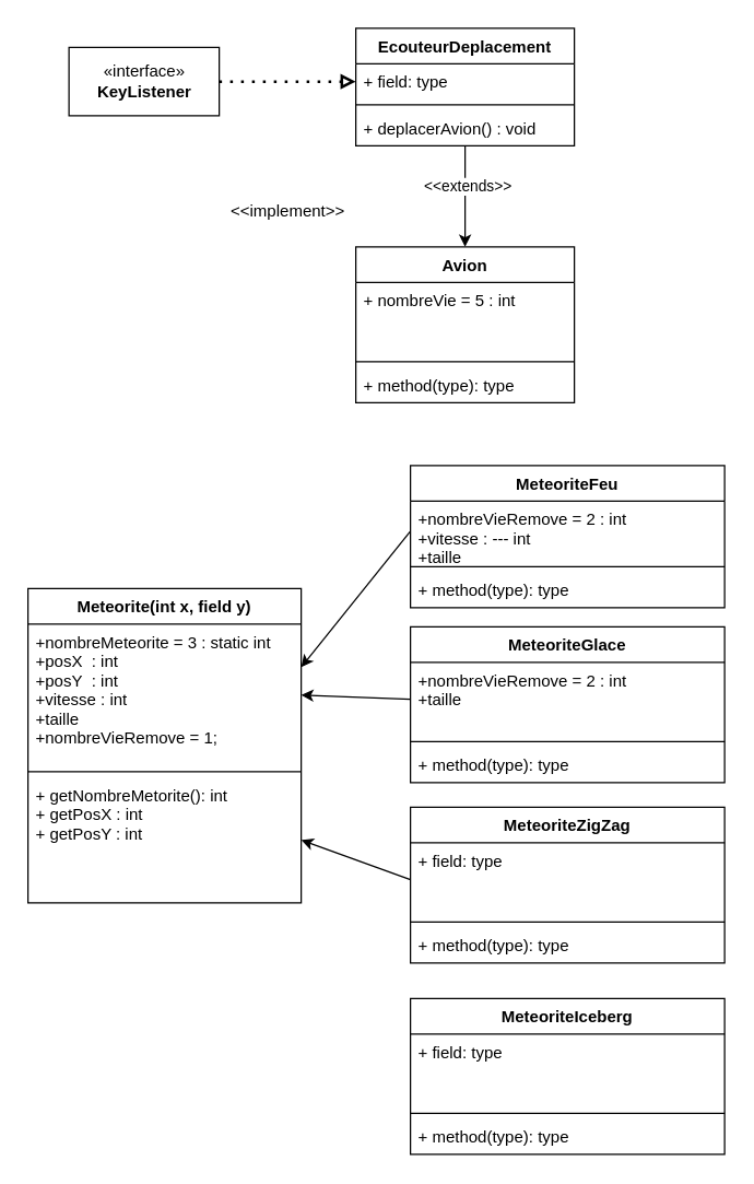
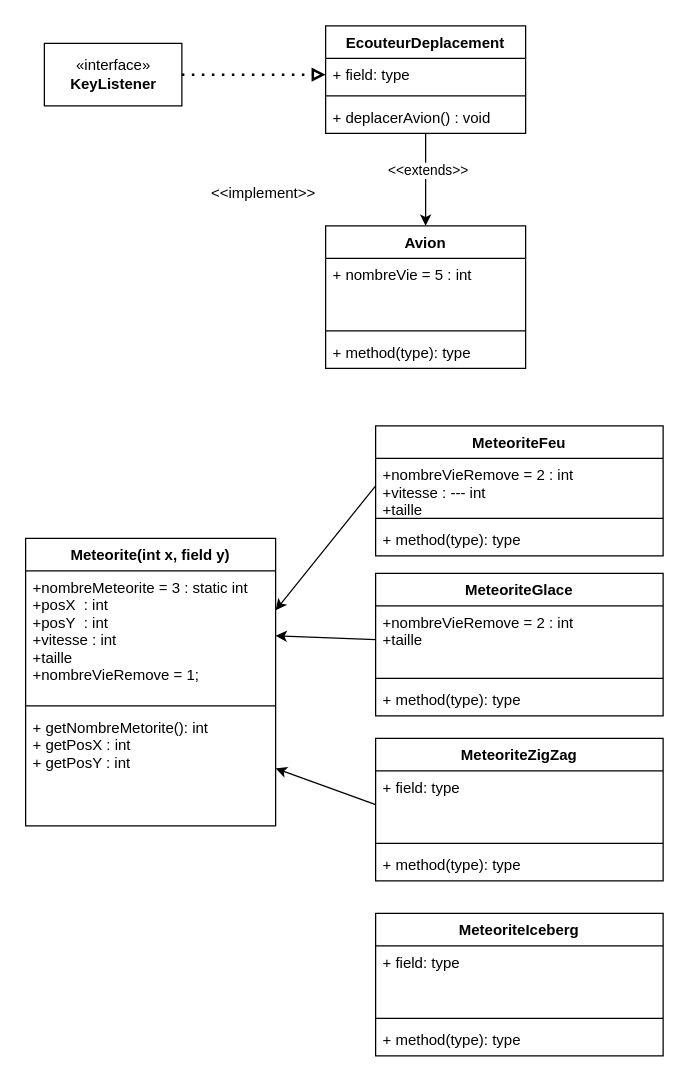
  <mxCell id="0" />
  <mxCell id="1" parent="0" />
  <mxCell id="2" value="Meteorite(int x, field y)" style="swimlane;fontStyle=1;align=center;verticalAlign=top;childLayout=stackLayout;horizontal=1;startSize=26;horizontalStack=0;resizeParent=1;resizeParentMax=0;resizeLast=0;collapsible=1;marginBottom=0;" parent="1" vertex="1"><mxGeometry y="430" width="200" height="230" as="geometry" x="20" /></mxCell>
  <mxCell id="3" value="+nombreMeteorite = 3 : static int&#10;+posX  : int&#10;+posY  : int&#10;+vitesse : int&#10;+taille&#10;+nombreVieRemove = 1;" style="text;strokeColor=none;fillColor=none;align=left;verticalAlign=top;spacingLeft=4;spacingRight=4;overflow=hidden;rotatable=0;points=[[0,0.5],[1,0.5]];portConstraint=eastwest;" parent="2" vertex="1"><mxGeometry y="26" width="200" height="104" as="geometry" /></mxCell>
  <mxCell id="4" value="" style="line;strokeWidth=1;fillColor=none;align=left;verticalAlign=middle;spacingTop=-1;spacingLeft=3;spacingRight=3;rotatable=0;labelPosition=right;points=[];portConstraint=eastwest;" parent="2" vertex="1"><mxGeometry y="130" width="200" height="8" as="geometry" /></mxCell>
  <mxCell id="5" value="+ getNombreMetorite(): int&#10;+ getPosX : int&#10;+ getPosY : int" style="text;strokeColor=none;fillColor=none;align=left;verticalAlign=top;spacingLeft=4;spacingRight=4;overflow=hidden;rotatable=0;points=[[0,0.5],[1,0.5]];portConstraint=eastwest;" parent="2" vertex="1"><mxGeometry y="138" width="200" height="92" as="geometry" /></mxCell>
  <mxCell id="6" value="Avion" style="swimlane;fontStyle=1;align=center;verticalAlign=top;childLayout=stackLayout;horizontal=1;startSize=26;horizontalStack=0;resizeParent=1;resizeParentMax=0;resizeLast=0;collapsible=1;marginBottom=0;" parent="1" vertex="1"><mxGeometry x="260" y="180" width="160" height="114" as="geometry" /></mxCell>
  <mxCell id="7" value="+ nombreVie = 5 : int" style="text;strokeColor=none;fillColor=none;align=left;verticalAlign=top;spacingLeft=4;spacingRight=4;overflow=hidden;rotatable=0;points=[[0,0.5],[1,0.5]];portConstraint=eastwest;" parent="6" vertex="1"><mxGeometry y="26" width="160" height="54" as="geometry" /></mxCell>
  <mxCell id="8" value="" style="line;strokeWidth=1;fillColor=none;align=left;verticalAlign=middle;spacingTop=-1;spacingLeft=3;spacingRight=3;rotatable=0;labelPosition=right;points=[];portConstraint=eastwest;" parent="6" vertex="1"><mxGeometry y="80" width="160" height="8" as="geometry" /></mxCell>
  <mxCell id="9" value="+ method(type): type" style="text;strokeColor=none;fillColor=none;align=left;verticalAlign=top;spacingLeft=4;spacingRight=4;overflow=hidden;rotatable=0;points=[[0,0.5],[1,0.5]];portConstraint=eastwest;" parent="6" vertex="1"><mxGeometry y="88" width="160" height="26" as="geometry" /></mxCell>
  <mxCell id="10" value="" style="endArrow=classic;html=1;entryX=0.5;entryY=0;entryDx=0;entryDy=0;" parent="1" source="15" target="6" edge="1"><mxGeometry width="50" height="50" relative="1" as="geometry"><mxPoint x="590" y="430" as="sourcePoint" /><mxPoint x="640" y="380" as="targetPoint" /></mxGeometry></mxCell>
  <mxCell id="11" value="&amp;lt;&amp;lt;extends&amp;gt;&amp;gt;" style="edgeLabel;html=1;align=center;verticalAlign=middle;resizable=0;points=[];" parent="10" vertex="1" connectable="0"><mxGeometry x="-0.21" y="1" relative="1" as="geometry"><mxPoint as="offset" /></mxGeometry></mxCell>
  <mxCell id="12" value="EcouteurDeplacement" style="swimlane;fontStyle=1;align=center;verticalAlign=top;childLayout=stackLayout;horizontal=1;startSize=26;horizontalStack=0;resizeParent=1;resizeParentMax=0;resizeLast=0;collapsible=1;marginBottom=0;" parent="1" vertex="1"><mxGeometry x="260" y="20" width="160" height="86" as="geometry" /></mxCell>
  <mxCell id="13" value="+ field: type" style="text;strokeColor=none;fillColor=none;align=left;verticalAlign=top;spacingLeft=4;spacingRight=4;overflow=hidden;rotatable=0;points=[[0,0.5],[1,0.5]];portConstraint=eastwest;" parent="12" vertex="1"><mxGeometry y="26" width="160" height="26" as="geometry" /></mxCell>
  <mxCell id="14" value="" style="line;strokeWidth=1;fillColor=none;align=left;verticalAlign=middle;spacingTop=-1;spacingLeft=3;spacingRight=3;rotatable=0;labelPosition=right;points=[];portConstraint=eastwest;" parent="12" vertex="1"><mxGeometry y="52" width="160" height="8" as="geometry" /></mxCell>
  <mxCell id="15" value="+ deplacerAvion() : void" style="text;strokeColor=none;fillColor=none;align=left;verticalAlign=top;spacingLeft=4;spacingRight=4;overflow=hidden;rotatable=0;points=[[0,0.5],[1,0.5]];portConstraint=eastwest;" parent="12" vertex="1"><mxGeometry y="60" width="160" height="26" as="geometry" /></mxCell>
- <mxCell id="16" value="«interface»&lt;br&gt;&lt;b&gt;KeyListener&lt;/b&gt;" style="html=1;" parent="1" vertex="1"><mxGeometry x="50" y="34" width="110" height="50" as="geometry" /></mxCell>
+ <mxCell id="16" value="«interface»&lt;br&gt;&lt;b&gt;KeyListener&lt;/b&gt;" style="html=1;" parent="1" vertex="1"><mxGeometry x="35" y="34" width="110" height="50" as="geometry" /></mxCell>
  <mxCell id="17" value="" style="endArrow=block;dashed=1;html=1;dashPattern=1 3;strokeWidth=2;exitX=1;exitY=0.5;exitDx=0;exitDy=0;entryX=0;entryY=0.5;entryDx=0;entryDy=0;endFill=0;" parent="1" source="16" target="13" edge="1"><mxGeometry width="50" height="50" relative="1" as="geometry"><mxPoint x="590" y="430" as="sourcePoint" /><mxPoint x="640" y="380" as="targetPoint" /></mxGeometry></mxCell>
  <mxCell id="18" value="&amp;lt;&amp;lt;implement&amp;gt;&amp;gt;" style="text;html=1;align=center;verticalAlign=middle;resizable=0;points=[];autosize=1;" parent="1" vertex="1"><mxGeometry x="160" y="144" width="100" height="20" as="geometry" /></mxCell>
  <mxCell id="19" value="MeteoriteFeu" style="swimlane;fontStyle=1;align=center;verticalAlign=top;childLayout=stackLayout;horizontal=1;startSize=26;horizontalStack=0;resizeParent=1;resizeParentMax=0;resizeLast=0;collapsible=1;marginBottom=0;" parent="1" vertex="1"><mxGeometry x="300" y="340" width="230" height="104" as="geometry" /></mxCell>
  <mxCell id="20" value="+nombreVieRemove = 2 : int&#10;+vitesse : --- int&#10;+taille&#10;" style="text;strokeColor=none;fillColor=none;align=left;verticalAlign=top;spacingLeft=4;spacingRight=4;overflow=hidden;rotatable=0;points=[[0,0.5],[1,0.5]];portConstraint=eastwest;" parent="19" vertex="1"><mxGeometry y="26" width="230" height="44" as="geometry" /></mxCell>
  <mxCell id="21" value="" style="line;strokeWidth=1;fillColor=none;align=left;verticalAlign=middle;spacingTop=-1;spacingLeft=3;spacingRight=3;rotatable=0;labelPosition=right;points=[];portConstraint=eastwest;" parent="19" vertex="1"><mxGeometry y="70" width="230" height="8" as="geometry" /></mxCell>
  <mxCell id="22" value="+ method(type): type" style="text;strokeColor=none;fillColor=none;align=left;verticalAlign=top;spacingLeft=4;spacingRight=4;overflow=hidden;rotatable=0;points=[[0,0.5],[1,0.5]];portConstraint=eastwest;" parent="19" vertex="1"><mxGeometry y="78" width="230" height="26" as="geometry" /></mxCell>
  <mxCell id="23" value="MeteoriteGlace" style="swimlane;fontStyle=1;align=center;verticalAlign=top;childLayout=stackLayout;horizontal=1;startSize=26;horizontalStack=0;resizeParent=1;resizeParentMax=0;resizeLast=0;collapsible=1;marginBottom=0;" parent="1" vertex="1"><mxGeometry x="300" y="458" width="230" height="114" as="geometry" /></mxCell>
  <mxCell id="24" value="+nombreVieRemove = 2 : int&#10;+taille" style="text;strokeColor=none;fillColor=none;align=left;verticalAlign=top;spacingLeft=4;spacingRight=4;overflow=hidden;rotatable=0;points=[[0,0.5],[1,0.5]];portConstraint=eastwest;" parent="23" vertex="1"><mxGeometry y="26" width="230" height="54" as="geometry" /></mxCell>
  <mxCell id="25" value="" style="line;strokeWidth=1;fillColor=none;align=left;verticalAlign=middle;spacingTop=-1;spacingLeft=3;spacingRight=3;rotatable=0;labelPosition=right;points=[];portConstraint=eastwest;" parent="23" vertex="1"><mxGeometry y="80" width="230" height="8" as="geometry" /></mxCell>
  <mxCell id="26" value="+ method(type): type" style="text;strokeColor=none;fillColor=none;align=left;verticalAlign=top;spacingLeft=4;spacingRight=4;overflow=hidden;rotatable=0;points=[[0,0.5],[1,0.5]];portConstraint=eastwest;" parent="23" vertex="1"><mxGeometry y="88" width="230" height="26" as="geometry" /></mxCell>
  <mxCell id="27" value="MeteoriteZigZag" style="swimlane;fontStyle=1;align=center;verticalAlign=top;childLayout=stackLayout;horizontal=1;startSize=26;horizontalStack=0;resizeParent=1;resizeParentMax=0;resizeLast=0;collapsible=1;marginBottom=0;" parent="1" vertex="1"><mxGeometry x="300" y="590" width="230" height="114" as="geometry" /></mxCell>
  <mxCell id="28" value="+ field: type" style="text;strokeColor=none;fillColor=none;align=left;verticalAlign=top;spacingLeft=4;spacingRight=4;overflow=hidden;rotatable=0;points=[[0,0.5],[1,0.5]];portConstraint=eastwest;" parent="27" vertex="1"><mxGeometry y="26" width="230" height="54" as="geometry" /></mxCell>
  <mxCell id="29" value="" style="line;strokeWidth=1;fillColor=none;align=left;verticalAlign=middle;spacingTop=-1;spacingLeft=3;spacingRight=3;rotatable=0;labelPosition=right;points=[];portConstraint=eastwest;" parent="27" vertex="1"><mxGeometry y="80" width="230" height="8" as="geometry" /></mxCell>
  <mxCell id="30" value="+ method(type): type" style="text;strokeColor=none;fillColor=none;align=left;verticalAlign=top;spacingLeft=4;spacingRight=4;overflow=hidden;rotatable=0;points=[[0,0.5],[1,0.5]];portConstraint=eastwest;" parent="27" vertex="1"><mxGeometry y="88" width="230" height="26" as="geometry" /></mxCell>
  <mxCell id="31" value="" style="endArrow=classic;html=1;exitX=0;exitY=0.5;exitDx=0;exitDy=0;entryX=1;entryY=0.25;entryDx=0;entryDy=0;" parent="1" source="20" target="2" edge="1"><mxGeometry width="50" height="50" relative="1" as="geometry"><mxPoint x="590" y="430" as="sourcePoint" /><mxPoint x="240" y="420" as="targetPoint" /></mxGeometry></mxCell>
  <mxCell id="32" value="" style="endArrow=classic;html=1;exitX=0;exitY=0.5;exitDx=0;exitDy=0;entryX=1;entryY=0.5;entryDx=0;entryDy=0;" parent="1" source="24" target="3" edge="1"><mxGeometry width="50" height="50" relative="1" as="geometry"><mxPoint x="310" y="429" as="sourcePoint" /><mxPoint x="250" y="540" as="targetPoint" /></mxGeometry></mxCell>
  <mxCell id="33" value="" style="endArrow=classic;html=1;exitX=0;exitY=0.5;exitDx=0;exitDy=0;entryX=1;entryY=0.5;entryDx=0;entryDy=0;" parent="1" source="28" target="5" edge="1"><mxGeometry width="50" height="50" relative="1" as="geometry"><mxPoint x="320" y="439" as="sourcePoint" /><mxPoint x="240" y="546" as="targetPoint" /></mxGeometry></mxCell>
  <mxCell id="34" value="MeteoriteIceberg" style="swimlane;fontStyle=1;align=center;verticalAlign=top;childLayout=stackLayout;horizontal=1;startSize=26;horizontalStack=0;resizeParent=1;resizeParentMax=0;resizeLast=0;collapsible=1;marginBottom=0;" vertex="1" parent="1"><mxGeometry x="300" y="730" width="230" height="114" as="geometry" /></mxCell>
  <mxCell id="35" value="+ field: type" style="text;strokeColor=none;fillColor=none;align=left;verticalAlign=top;spacingLeft=4;spacingRight=4;overflow=hidden;rotatable=0;points=[[0,0.5],[1,0.5]];portConstraint=eastwest;" vertex="1" parent="34"><mxGeometry y="26" width="230" height="54" as="geometry" /></mxCell>
  <mxCell id="36" value="" style="line;strokeWidth=1;fillColor=none;align=left;verticalAlign=middle;spacingTop=-1;spacingLeft=3;spacingRight=3;rotatable=0;labelPosition=right;points=[];portConstraint=eastwest;" vertex="1" parent="34"><mxGeometry y="80" width="230" height="8" as="geometry" /></mxCell>
  <mxCell id="37" value="+ method(type): type" style="text;strokeColor=none;fillColor=none;align=left;verticalAlign=top;spacingLeft=4;spacingRight=4;overflow=hidden;rotatable=0;points=[[0,0.5],[1,0.5]];portConstraint=eastwest;" vertex="1" parent="34"><mxGeometry y="88" width="230" height="26" as="geometry" /></mxCell>
